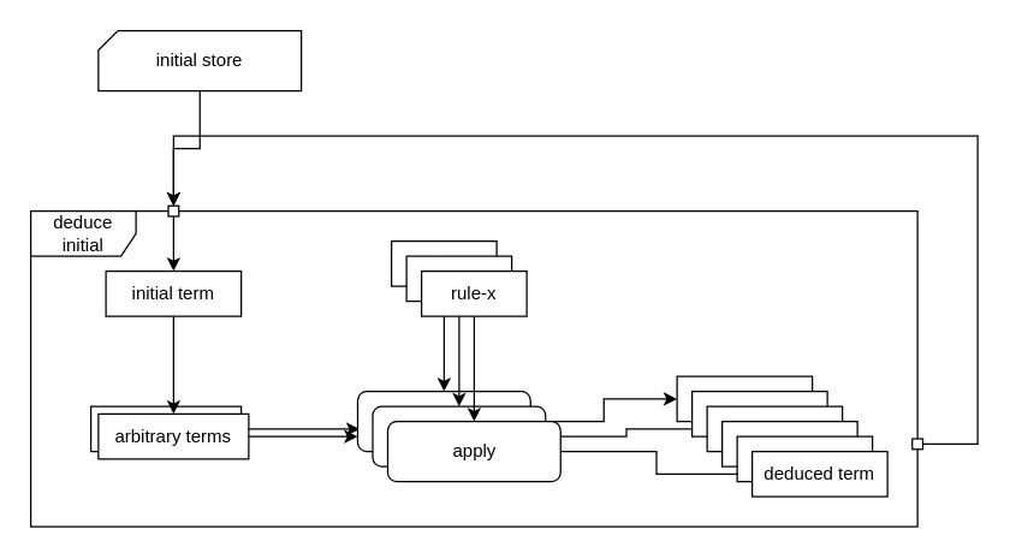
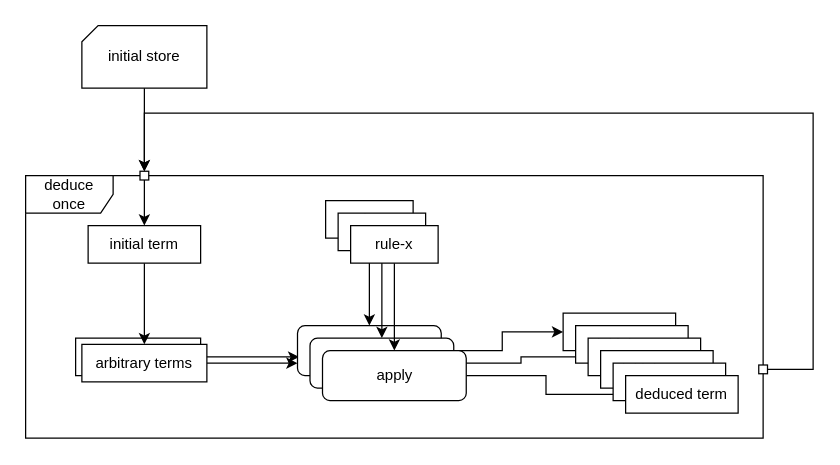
  <mxCell id="0" />
  <mxCell id="1" parent="0" />
  <mxCell id="2" style="edgeStyle=orthogonalEdgeStyle;rounded=0;orthogonalLoop=1;jettySize=auto;html=1;entryX=0.012;entryY=0.627;entryDx=0;entryDy=0;entryPerimeter=0;" edge="1" parent="1" source="3" target="12"><mxGeometry relative="1" as="geometry" /></mxCell>
  <mxCell id="3" value="arbitrary terms" style="rounded=0;whiteSpace=wrap;html=1;" vertex="1" parent="1"><mxGeometry x="60" y="270" width="100" height="30" as="geometry" /></mxCell>
  <mxCell id="4" style="edgeStyle=orthogonalEdgeStyle;rounded=0;orthogonalLoop=1;jettySize=auto;html=1;entryX=0.5;entryY=0;entryDx=0;entryDy=0;" edge="1" parent="1" source="5" target="12"><mxGeometry relative="1" as="geometry" /></mxCell>
  <mxCell id="5" value="rule-x" style="rounded=0;whiteSpace=wrap;html=1;" vertex="1" parent="1"><mxGeometry x="260" y="160" width="70" height="30" as="geometry" /></mxCell>
  <mxCell id="6" value="rule-x" style="rounded=0;whiteSpace=wrap;html=1;" vertex="1" parent="1"><mxGeometry x="270" y="170" width="70" height="30" as="geometry" /></mxCell>
  <mxCell id="7" style="edgeStyle=orthogonalEdgeStyle;rounded=0;orthogonalLoop=1;jettySize=auto;html=1;" edge="1" parent="1" source="8" target="10"><mxGeometry relative="1" as="geometry" /></mxCell>
  <mxCell id="8" value="initial term" style="rounded=0;whiteSpace=wrap;html=1;" vertex="1" parent="1"><mxGeometry x="70" y="180" width="90" height="30" as="geometry" /></mxCell>
  <mxCell id="9" style="edgeStyle=orthogonalEdgeStyle;rounded=0;orthogonalLoop=1;jettySize=auto;html=1;entryX=0;entryY=0.75;entryDx=0;entryDy=0;" edge="1" parent="1" source="10" target="12"><mxGeometry relative="1" as="geometry" /></mxCell>
  <mxCell id="10" value="arbitrary terms" style="rounded=0;whiteSpace=wrap;html=1;" vertex="1" parent="1"><mxGeometry x="65" y="275" width="100" height="30" as="geometry" /></mxCell>
  <mxCell id="11" style="edgeStyle=orthogonalEdgeStyle;rounded=0;orthogonalLoop=1;jettySize=auto;html=1;" edge="1" parent="1" source="12" target="20"><mxGeometry relative="1" as="geometry" /></mxCell>
  <mxCell id="12" value="apply" style="rounded=1;whiteSpace=wrap;html=1;" vertex="1" parent="1"><mxGeometry x="237.5" y="260" width="115" height="40" as="geometry" /></mxCell>
  <mxCell id="13" style="edgeStyle=orthogonalEdgeStyle;rounded=0;orthogonalLoop=1;jettySize=auto;html=1;" edge="1" parent="1" source="14" target="22"><mxGeometry relative="1" as="geometry" /></mxCell>
  <mxCell id="14" value="apply" style="rounded=1;whiteSpace=wrap;html=1;" vertex="1" parent="1"><mxGeometry x="247.5" y="270" width="115" height="40" as="geometry" /></mxCell>
  <mxCell id="15" style="edgeStyle=orthogonalEdgeStyle;rounded=0;orthogonalLoop=1;jettySize=auto;html=1;" edge="1" parent="1" source="16" target="25"><mxGeometry relative="1" as="geometry"><mxPoint x="450" y="300" as="targetPoint" /></mxGeometry></mxCell>
  <mxCell id="16" value="apply" style="rounded=1;whiteSpace=wrap;html=1;" vertex="1" parent="1"><mxGeometry x="257.5" y="280" width="115" height="40" as="geometry" /></mxCell>
  <mxCell id="17" style="edgeStyle=orthogonalEdgeStyle;rounded=0;orthogonalLoop=1;jettySize=auto;html=1;" edge="1" parent="1" source="19" target="16"><mxGeometry relative="1" as="geometry" /></mxCell>
  <mxCell id="18" style="edgeStyle=orthogonalEdgeStyle;rounded=0;orthogonalLoop=1;jettySize=auto;html=1;" edge="1" parent="1" source="6" target="14"><mxGeometry relative="1" as="geometry" /></mxCell>
  <mxCell id="19" value="rule-x" style="rounded=0;whiteSpace=wrap;html=1;" vertex="1" parent="1"><mxGeometry x="280" y="180" width="70" height="30" as="geometry" /></mxCell>
  <mxCell id="20" value="initial term" style="rounded=0;whiteSpace=wrap;html=1;" vertex="1" parent="1"><mxGeometry x="450" y="250" width="90" height="30" as="geometry" /></mxCell>
  <mxCell id="21" value="initial term" style="rounded=0;whiteSpace=wrap;html=1;" vertex="1" parent="1"><mxGeometry x="460" y="260" width="90" height="30" as="geometry" /></mxCell>
  <mxCell id="22" value="initial term" style="rounded=0;whiteSpace=wrap;html=1;" vertex="1" parent="1"><mxGeometry x="470" y="270" width="90" height="30" as="geometry" /></mxCell>
  <mxCell id="23" value="initial term" style="rounded=0;whiteSpace=wrap;html=1;" vertex="1" parent="1"><mxGeometry x="480" y="280" width="90" height="30" as="geometry" /></mxCell>
  <mxCell id="24" value="initial term" style="rounded=0;whiteSpace=wrap;html=1;" vertex="1" parent="1"><mxGeometry x="490" y="290" width="90" height="30" as="geometry" /></mxCell>
  <mxCell id="25" value="deduced term" style="rounded=0;whiteSpace=wrap;html=1;" vertex="1" parent="1"><mxGeometry x="500" y="300" width="90" height="30" as="geometry" /></mxCell>
  <mxCell id="26" style="edgeStyle=orthogonalEdgeStyle;rounded=0;orthogonalLoop=1;jettySize=auto;html=1;entryX=0.161;entryY=0.19;entryDx=0;entryDy=0;entryPerimeter=0;" edge="1" parent="1" source="31" target="28"><mxGeometry relative="1" as="geometry" /></mxCell>
- <mxCell id="27" value="initial store" style="shape=card;whiteSpace=wrap;html=1;size=13;" vertex="1" parent="1"><mxGeometry x="65" y="20" width="135" height="40" as="geometry" /></mxCell>
- <mxCell id="28" value="deduce initial" style="shape=umlFrame;whiteSpace=wrap;html=1;width=70;height=30;" vertex="1" parent="1"><mxGeometry x="20" y="140" width="590" height="210" as="geometry" /></mxCell>
+ <mxCell id="27" value="initial store" style="shape=card;whiteSpace=wrap;html=1;size=13;" vertex="1" parent="1"><mxGeometry x="65" y="20" width="100" height="50" as="geometry" /></mxCell>
+ <mxCell id="28" value="deduce once" style="shape=umlFrame;whiteSpace=wrap;html=1;width=70;height=30;" vertex="1" parent="1"><mxGeometry x="20" y="140" width="590" height="210" as="geometry" /></mxCell>
  <mxCell id="29" style="edgeStyle=orthogonalEdgeStyle;rounded=0;orthogonalLoop=1;jettySize=auto;html=1;entryX=0.5;entryY=0;entryDx=0;entryDy=0;" edge="1" parent="1" source="30" target="31"><mxGeometry relative="1" as="geometry"><mxPoint x="670" y="50" as="targetPoint" /><Array as="points"><mxPoint x="650" y="295" /><mxPoint x="650" y="90" /><mxPoint x="115" y="90" /></Array></mxGeometry></mxCell>
  <mxCell id="30" value="" style="whiteSpace=wrap;html=1;aspect=fixed;" vertex="1" parent="1"><mxGeometry x="606.5" y="291.5" width="7" height="7" as="geometry" /></mxCell>
  <mxCell id="31" value="" style="whiteSpace=wrap;html=1;aspect=fixed;" vertex="1" parent="1"><mxGeometry x="111.5" y="136.5" width="7" height="7" as="geometry" /></mxCell>
  <mxCell id="32" style="edgeStyle=orthogonalEdgeStyle;rounded=0;orthogonalLoop=1;jettySize=auto;html=1;entryX=0.5;entryY=0;entryDx=0;entryDy=0;" edge="1" parent="1" source="27" target="31"><mxGeometry relative="1" as="geometry"><mxPoint x="115" y="70" as="sourcePoint" /><mxPoint x="290" y="60" as="targetPoint" /></mxGeometry></mxCell>
